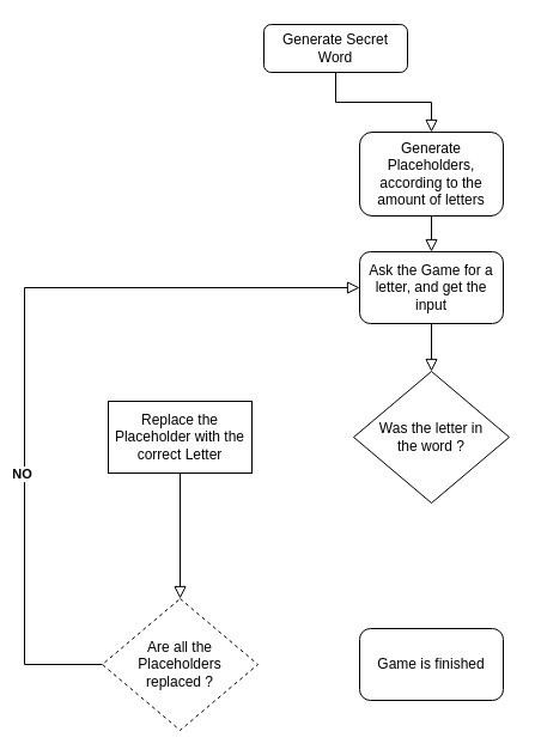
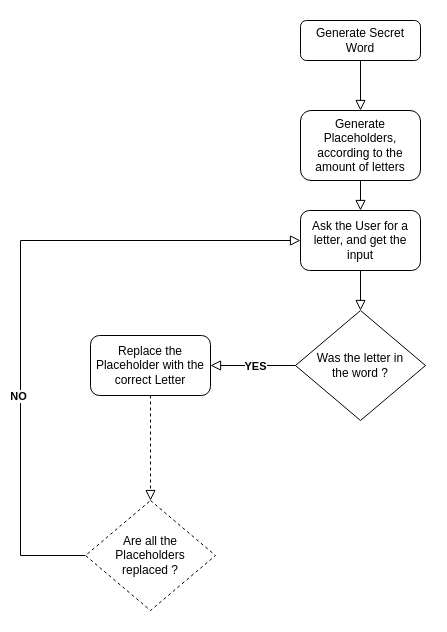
  <mxCell id="0" />
  <mxCell id="1" parent="0" />
  <mxCell id="2" value="" style="rounded=0;html=1;jettySize=auto;orthogonalLoop=1;fontSize=11;endArrow=block;endFill=0;endSize=8;strokeWidth=1;shadow=0;labelBackgroundColor=none;edgeStyle=orthogonalEdgeStyle;" parent="1" source="3" target="4" edge="1"><mxGeometry relative="1" as="geometry"><mxPoint x="360" y="110" as="targetPoint" /></mxGeometry></mxCell>
- <mxCell id="3" value="Generate Secret Word" style="rounded=1;whiteSpace=wrap;html=1;fontSize=12;glass=0;strokeWidth=1;shadow=0;" parent="1" vertex="1"><mxGeometry x="220" y="20" width="120" height="40" as="geometry" /></mxCell>
+ <mxCell id="3" value="Generate Secret Word" style="rounded=1;whiteSpace=wrap;html=1;fontSize=12;glass=0;strokeWidth=1;shadow=0;" parent="1" vertex="1"><mxGeometry x="300" y="20" width="120" height="40" as="geometry" /></mxCell>
  <mxCell id="4" value="Generate Placeholders, according to the amount of letters" style="rounded=1;whiteSpace=wrap;html=1;fontSize=12;glass=0;strokeWidth=1;shadow=0;" vertex="1" parent="1"><mxGeometry x="300" y="110" width="120" height="70" as="geometry" /></mxCell>
  <mxCell id="5" value="" style="rounded=0;html=1;jettySize=auto;orthogonalLoop=1;fontSize=11;endArrow=block;endFill=0;endSize=8;strokeWidth=1;shadow=0;labelBackgroundColor=none;edgeStyle=orthogonalEdgeStyle;exitX=0.5;exitY=1;exitDx=0;exitDy=0;entryX=0.5;entryY=0;entryDx=0;entryDy=0;" edge="1" parent="1" source="4" target="6"><mxGeometry relative="1" as="geometry"><mxPoint x="370" y="70" as="sourcePoint" /><mxPoint x="360" y="260" as="targetPoint" /></mxGeometry></mxCell>
- <mxCell id="6" value="Ask the Game for a letter, and get the input" style="rounded=1;whiteSpace=wrap;html=1;fontSize=12;glass=0;strokeWidth=1;shadow=0;" vertex="1" parent="1"><mxGeometry x="300" y="210" width="120" height="60" as="geometry" /></mxCell>
+ <mxCell id="6" value="Ask the User for a letter, and get the input" style="rounded=1;whiteSpace=wrap;html=1;fontSize=12;glass=0;strokeWidth=1;shadow=0;" vertex="1" parent="1"><mxGeometry x="300" y="210" width="120" height="60" as="geometry" /></mxCell>
  <mxCell id="7" value="Was the letter in &lt;br&gt;the word ?" style="rhombus;whiteSpace=wrap;html=1;" vertex="1" parent="1"><mxGeometry x="295" y="310" width="130" height="110" as="geometry" /></mxCell>
  <mxCell id="8" value="" style="rounded=0;html=1;jettySize=auto;orthogonalLoop=1;fontSize=11;endArrow=block;endFill=0;endSize=8;strokeWidth=1;shadow=0;labelBackgroundColor=none;edgeStyle=orthogonalEdgeStyle;exitX=0.5;exitY=1;exitDx=0;exitDy=0;entryX=0.5;entryY=0;entryDx=0;entryDy=0;" edge="1" parent="1" source="6" target="7"><mxGeometry relative="1" as="geometry"><mxPoint x="370" y="190" as="sourcePoint" /><mxPoint x="370" y="240" as="targetPoint" /></mxGeometry></mxCell>
- <mxCell id="11" value="Replace the Placeholder with the correct Letter" style="whiteSpace=wrap;html=1;fontSize=12;glass=0;strokeWidth=1;shadow=0;rounded=0;" vertex="1" parent="1"><mxGeometry x="90" y="335" width="120" height="60" as="geometry" /></mxCell>
+ <mxCell id="9" value="" style="rounded=0;html=1;jettySize=auto;orthogonalLoop=1;fontSize=11;endArrow=block;endFill=0;endSize=8;strokeWidth=1;shadow=0;labelBackgroundColor=none;edgeStyle=orthogonalEdgeStyle;exitX=0;exitY=0.5;exitDx=0;exitDy=0;entryX=1;entryY=0.5;entryDx=0;entryDy=0;" edge="1" parent="1" source="7" target="11"><mxGeometry relative="1" as="geometry"><mxPoint x="370" y="280" as="sourcePoint" /><mxPoint x="370" y="320" as="targetPoint" /></mxGeometry></mxCell>
+ <mxCell id="10" value="YES" style="edgeLabel;html=1;align=center;verticalAlign=middle;resizable=0;points=[];fontStyle=1" vertex="1" connectable="0" parent="9"><mxGeometry x="-0.025" y="3" relative="1" as="geometry"><mxPoint y="-3" as="offset" /></mxGeometry></mxCell>
+ <mxCell id="11" value="Replace the Placeholder with the correct Letter" style="rounded=1;whiteSpace=wrap;html=1;fontSize=12;glass=0;strokeWidth=1;shadow=0;" vertex="1" parent="1"><mxGeometry x="90" y="335" width="120" height="60" as="geometry" /></mxCell>
  <mxCell id="12" value="Are all the &lt;br&gt;Placeholders &lt;br&gt;replaced ?" style="rhombus;whiteSpace=wrap;html=1;dashed=1;" vertex="1" parent="1"><mxGeometry x="85" y="500" width="130" height="110" as="geometry" /></mxCell>
- <mxCell id="13" value="" style="rounded=0;html=1;jettySize=auto;orthogonalLoop=1;fontSize=11;endArrow=block;endFill=0;endSize=8;strokeWidth=1;shadow=0;labelBackgroundColor=none;edgeStyle=orthogonalEdgeStyle;exitX=0.5;exitY=1;exitDx=0;exitDy=0;entryX=0.5;entryY=0;entryDx=0;entryDy=0;" edge="1" parent="1" source="11" target="12"><mxGeometry relative="1" as="geometry"><mxPoint x="370" y="280" as="sourcePoint" /><mxPoint x="370" y="320" as="targetPoint" /></mxGeometry></mxCell>
- <mxCell id="14" value="Game is finished" style="rounded=1;whiteSpace=wrap;html=1;fontSize=12;glass=0;strokeWidth=1;shadow=0;" vertex="1" parent="1"><mxGeometry x="300" y="525" width="120" height="60" as="geometry" /></mxCell>
+ <mxCell id="13" value="" style="rounded=0;html=1;jettySize=auto;orthogonalLoop=1;fontSize=11;endArrow=block;endFill=0;endSize=8;strokeWidth=1;shadow=0;labelBackgroundColor=none;edgeStyle=orthogonalEdgeStyle;exitX=0.5;exitY=1;exitDx=0;exitDy=0;entryX=0.5;entryY=0;entryDx=0;entryDy=0;dashed=1;" edge="1" parent="1" source="11" target="12"><mxGeometry relative="1" as="geometry"><mxPoint x="370" y="280" as="sourcePoint" /><mxPoint x="370" y="320" as="targetPoint" /></mxGeometry></mxCell>
  <mxCell id="15" value="" style="rounded=0;html=1;jettySize=auto;orthogonalLoop=1;fontSize=11;endArrow=block;endFill=0;endSize=8;strokeWidth=1;shadow=0;labelBackgroundColor=none;edgeStyle=orthogonalEdgeStyle;exitX=0;exitY=0.5;exitDx=0;exitDy=0;entryX=0;entryY=0.5;entryDx=0;entryDy=0;" edge="1" parent="1" source="12" target="6"><mxGeometry relative="1" as="geometry"><mxPoint x="225" y="565" as="sourcePoint" /><mxPoint x="310" y="565" as="targetPoint" /><Array as="points"><mxPoint x="20" y="555" /><mxPoint x="20" y="240" /></Array></mxGeometry></mxCell>
  <mxCell id="16" value="NO" style="edgeLabel;html=1;align=center;verticalAlign=middle;resizable=0;points=[];fontStyle=1" vertex="1" connectable="0" parent="15"><mxGeometry x="-0.025" y="3" relative="1" as="geometry"><mxPoint y="97" as="offset" /></mxGeometry></mxCell>
